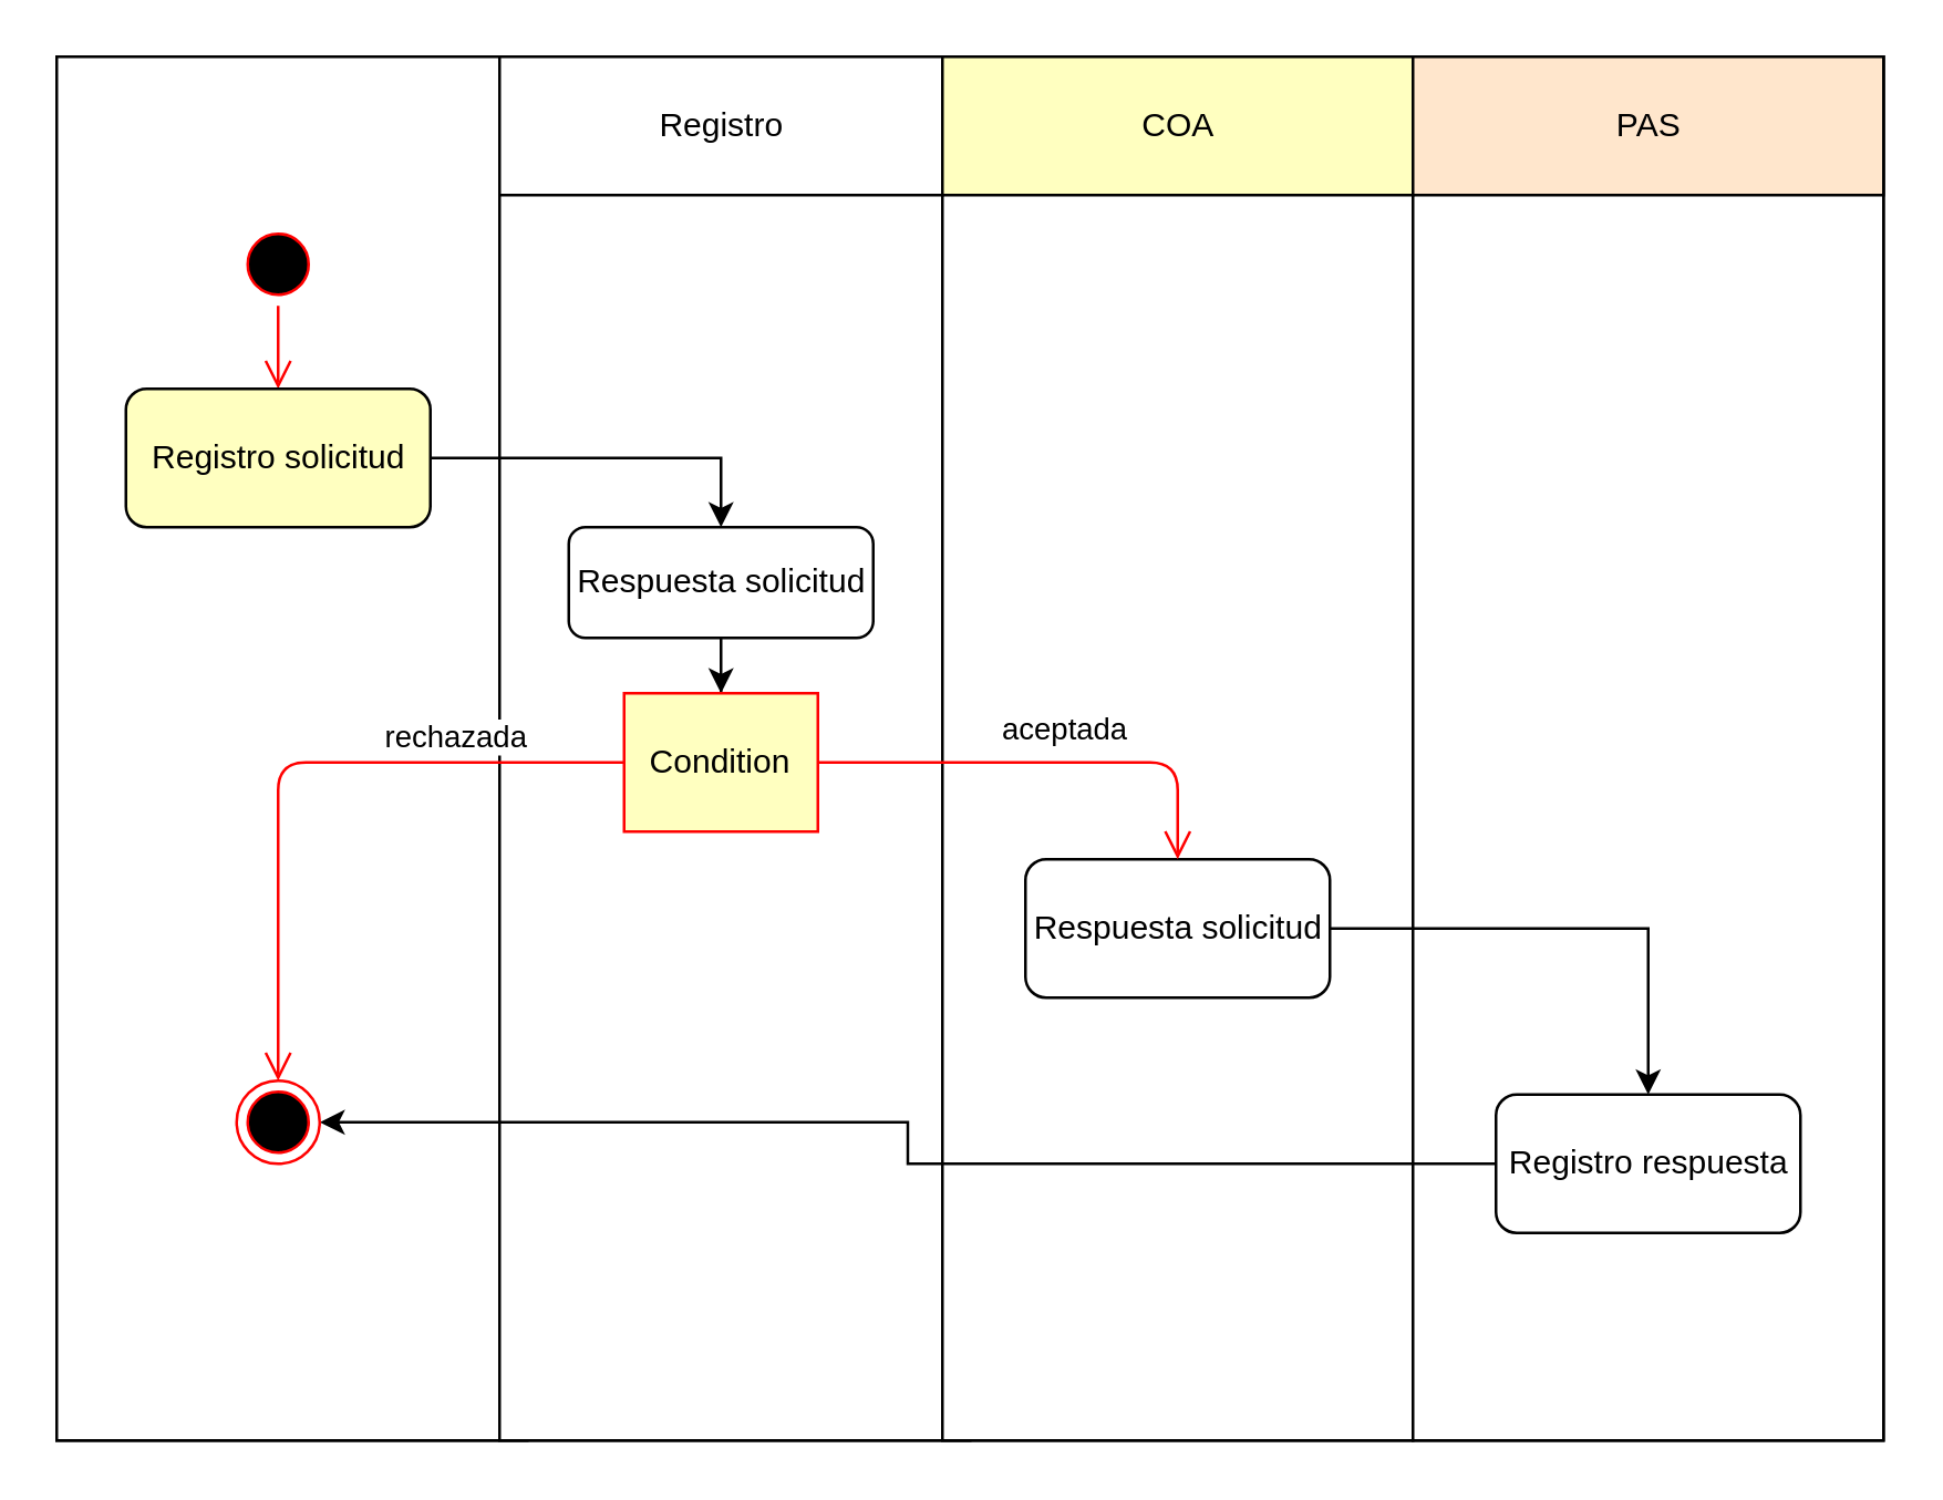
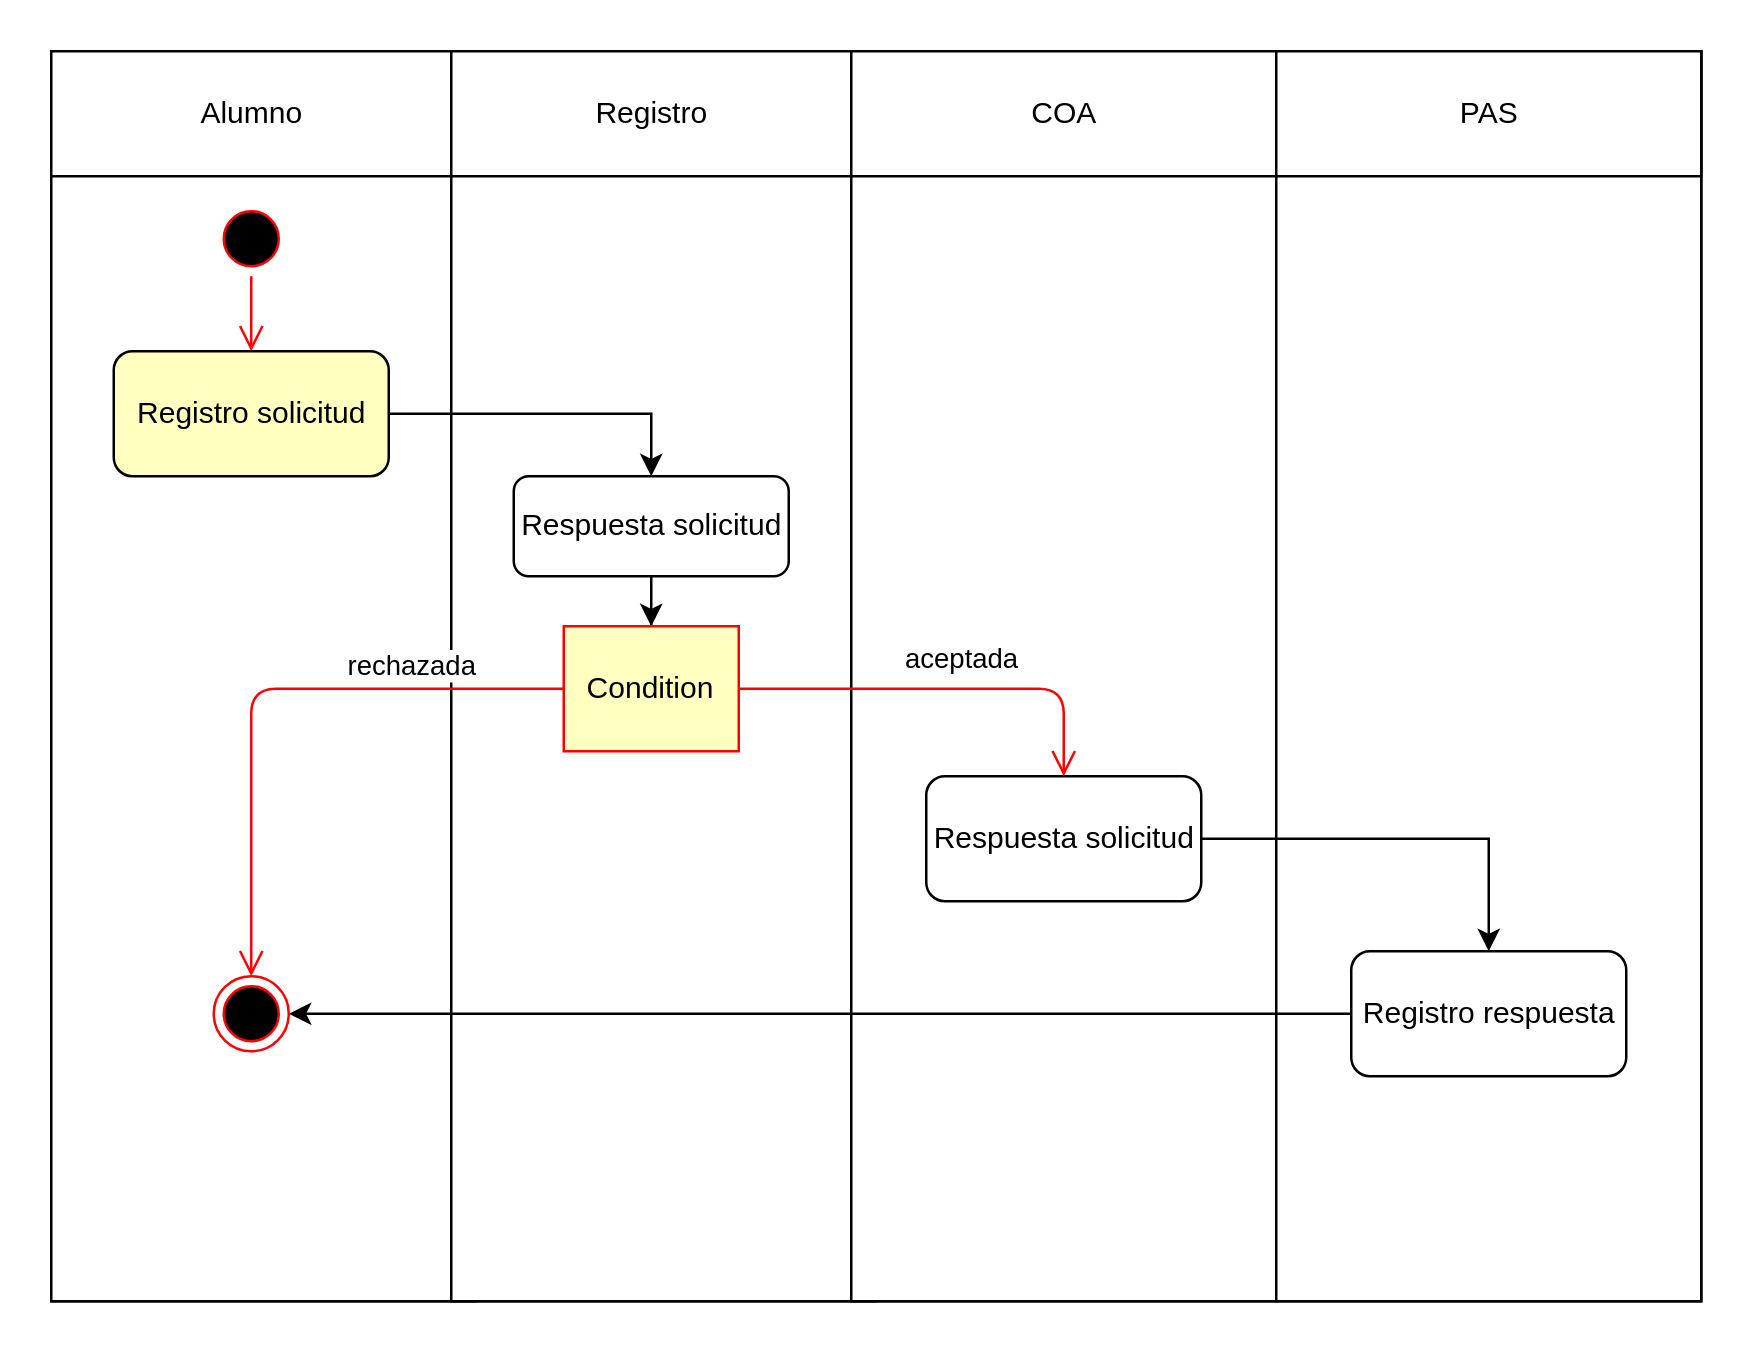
  <mxCell id="0" />
  <mxCell id="1" parent="0" />
  <mxCell id="2" value="" style="html=1;" vertex="1" parent="1"><mxGeometry x="20" y="20" width="660" height="500" as="geometry" /></mxCell>
  <mxCell id="3" value="" style="html=1;" vertex="1" parent="1"><mxGeometry x="20" y="20" width="170" height="500" as="geometry" /></mxCell>
  <mxCell id="4" value="" style="html=1;" vertex="1" parent="1"><mxGeometry x="180" y="20" width="170" height="500" as="geometry" /></mxCell>
  <mxCell id="5" value="" style="html=1;" vertex="1" parent="1"><mxGeometry x="340" y="20" width="170" height="500" as="geometry" /></mxCell>
  <mxCell id="6" value="" style="html=1;" vertex="1" parent="1"><mxGeometry x="510" y="20" width="170" height="500" as="geometry" /></mxCell>
+ <mxCell id="7" value="Alumno" style="html=1;" vertex="1" parent="1"><mxGeometry x="20" y="20" width="160" height="50" as="geometry" /></mxCell>
  <mxCell id="8" value="Registro" style="html=1;" vertex="1" parent="1"><mxGeometry x="180" y="20" width="160" height="50" as="geometry" /></mxCell>
- <mxCell id="9" value="COA" style="html=1;fillColor=#ffffc0;" vertex="1" parent="1"><mxGeometry x="340" y="20" width="170" height="50" as="geometry" /></mxCell>
- <mxCell id="10" value="PAS" style="html=1;fillColor=#ffe6cc;" vertex="1" parent="1"><mxGeometry x="510" y="20" width="170" height="50" as="geometry" /></mxCell>
+ <mxCell id="9" value="COA" style="html=1;" vertex="1" parent="1"><mxGeometry x="340" y="20" width="170" height="50" as="geometry" /></mxCell>
+ <mxCell id="10" value="PAS" style="html=1;" vertex="1" parent="1"><mxGeometry x="510" y="20" width="170" height="50" as="geometry" /></mxCell>
  <mxCell id="11" value="" style="ellipse;html=1;shape=startState;fillColor=#000000;strokeColor=#ff0000;" vertex="1" parent="1"><mxGeometry x="85" y="80" width="30" height="30" as="geometry" /></mxCell>
  <mxCell id="12" value="" style="edgeStyle=orthogonalEdgeStyle;html=1;verticalAlign=bottom;endArrow=open;endSize=8;strokeColor=#ff0000;" edge="1" source="11" parent="1"><mxGeometry relative="1" as="geometry"><mxPoint x="100" y="140" as="targetPoint" /></mxGeometry></mxCell>
  <mxCell id="13" style="edgeStyle=orthogonalEdgeStyle;rounded=0;orthogonalLoop=1;jettySize=auto;html=1;entryX=0.5;entryY=0;entryDx=0;entryDy=0;" edge="1" parent="1" source="14" target="16"><mxGeometry relative="1" as="geometry" /></mxCell>
  <mxCell id="14" value="Registro solicitud" style="html=1;rounded=1;fillColor=#ffffc0;" vertex="1" parent="1"><mxGeometry x="45" y="140" width="110" height="50" as="geometry" /></mxCell>
  <mxCell id="15" style="edgeStyle=orthogonalEdgeStyle;rounded=0;orthogonalLoop=1;jettySize=auto;html=1;" edge="1" parent="1" source="16" target="22"><mxGeometry relative="1" as="geometry" /></mxCell>
  <mxCell id="16" value="Respuesta solicitud" style="html=1;rounded=1;" vertex="1" parent="1"><mxGeometry x="205" y="190" width="110" height="40" as="geometry" /></mxCell>
  <mxCell id="17" style="edgeStyle=orthogonalEdgeStyle;rounded=0;orthogonalLoop=1;jettySize=auto;html=1;entryX=1;entryY=0.5;entryDx=0;entryDy=0;" edge="1" parent="1" source="18" target="21"><mxGeometry relative="1" as="geometry" /></mxCell>
- <mxCell id="18" value="Registro respuesta" style="html=1;rounded=1;" vertex="1" parent="1"><mxGeometry x="540" y="395" width="110" height="50" as="geometry" /></mxCell>
+ <mxCell id="18" value="Registro respuesta" style="html=1;rounded=1;" vertex="1" parent="1"><mxGeometry x="540" y="380" width="110" height="50" as="geometry" /></mxCell>
  <mxCell id="19" style="edgeStyle=orthogonalEdgeStyle;rounded=0;orthogonalLoop=1;jettySize=auto;html=1;entryX=0.5;entryY=0;entryDx=0;entryDy=0;" edge="1" parent="1" source="20" target="18"><mxGeometry relative="1" as="geometry" /></mxCell>
  <mxCell id="20" value="Respuesta solicitud" style="html=1;rounded=1;" vertex="1" parent="1"><mxGeometry x="370" y="310" width="110" height="50" as="geometry" /></mxCell>
  <mxCell id="21" value="" style="ellipse;html=1;shape=endState;fillColor=#000000;strokeColor=#ff0000;rounded=1;" vertex="1" parent="1"><mxGeometry x="85" y="390" width="30" height="30" as="geometry" /></mxCell>
  <mxCell id="22" value="Condition" style="whiteSpace=wrap;html=1;fillColor=#ffffc0;strokeColor=#ff0000;direction=east;rounded=0;" vertex="1" parent="1"><mxGeometry x="225" y="250" width="70" height="50" as="geometry" /></mxCell>
  <mxCell id="23" value="rechazada" style="edgeStyle=orthogonalEdgeStyle;html=1;align=left;verticalAlign=bottom;endArrow=open;endSize=8;strokeColor=#ff0000;exitX=0;exitY=0.5;exitDx=0;exitDy=0;entryX=0.5;entryY=0;entryDx=0;entryDy=0;" edge="1" source="22" parent="1" target="21"><mxGeometry x="-0.268" relative="1" as="geometry"><mxPoint x="400" y="270" as="targetPoint" /><mxPoint as="offset" /></mxGeometry></mxCell>
  <mxCell id="24" value="aceptada" style="edgeStyle=orthogonalEdgeStyle;html=1;align=left;verticalAlign=top;endArrow=open;endSize=8;strokeColor=#ff0000;entryX=0.5;entryY=0;entryDx=0;entryDy=0;" edge="1" source="22" parent="1" target="20"><mxGeometry x="-0.212" y="25" relative="1" as="geometry"><mxPoint x="260" y="330" as="targetPoint" /><mxPoint as="offset" /></mxGeometry></mxCell>
